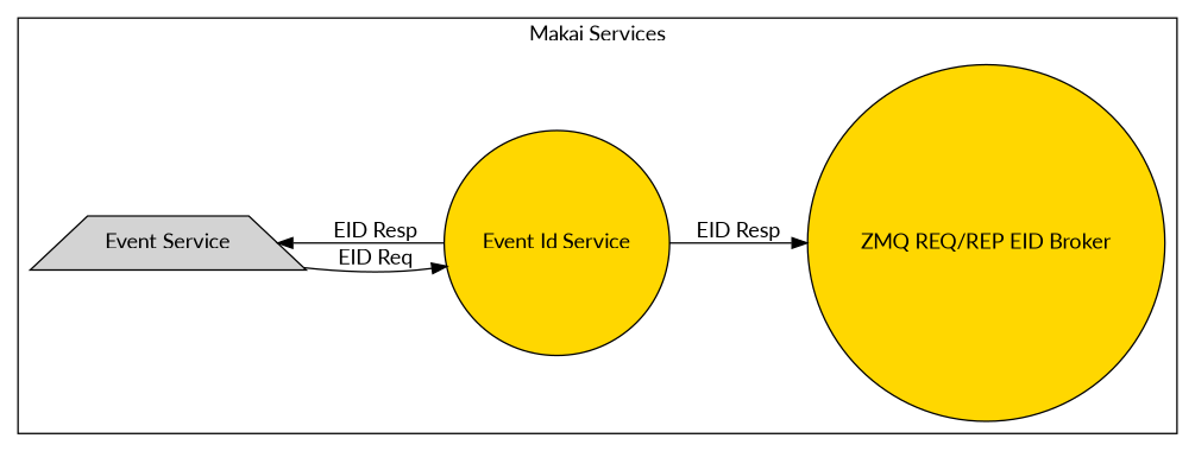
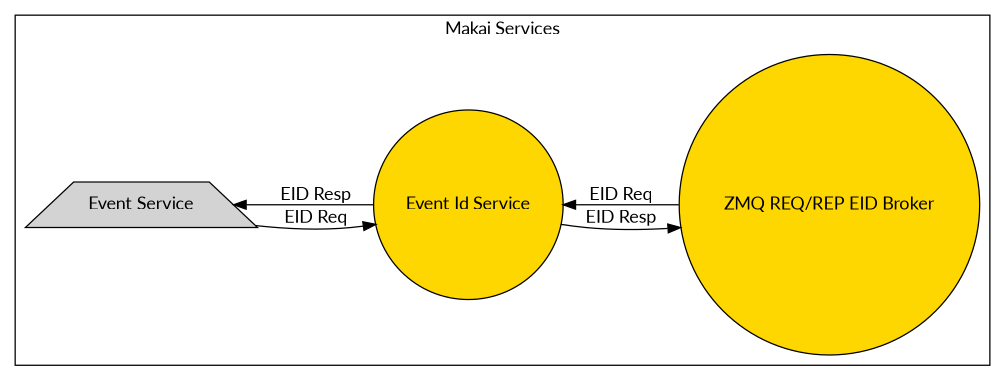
  digraph {
    fontname=Lato
    rankdir=LR
    node [fillcolor=gold fontname=Lato shape=circle style=filled]
    edge [fontname=Lato]
    n1 [fillcolor=lightgrey label="Event Service" shape=trapezium]
    n2 [label="Event Id Service"]
    n3 [label="ZMQ REQ/REP EID Broker"]
    subgraph cluster_1 {
      label="Makai Services"
      n1
      n2
      n3
    }
    n1 -> n2 [label="EID Req"]
    n2 -> n1 [label="EID Resp"]
    n2 -> n3 [label="EID Resp"]
+   n3 -> n2 [label="EID Req"]
  }
